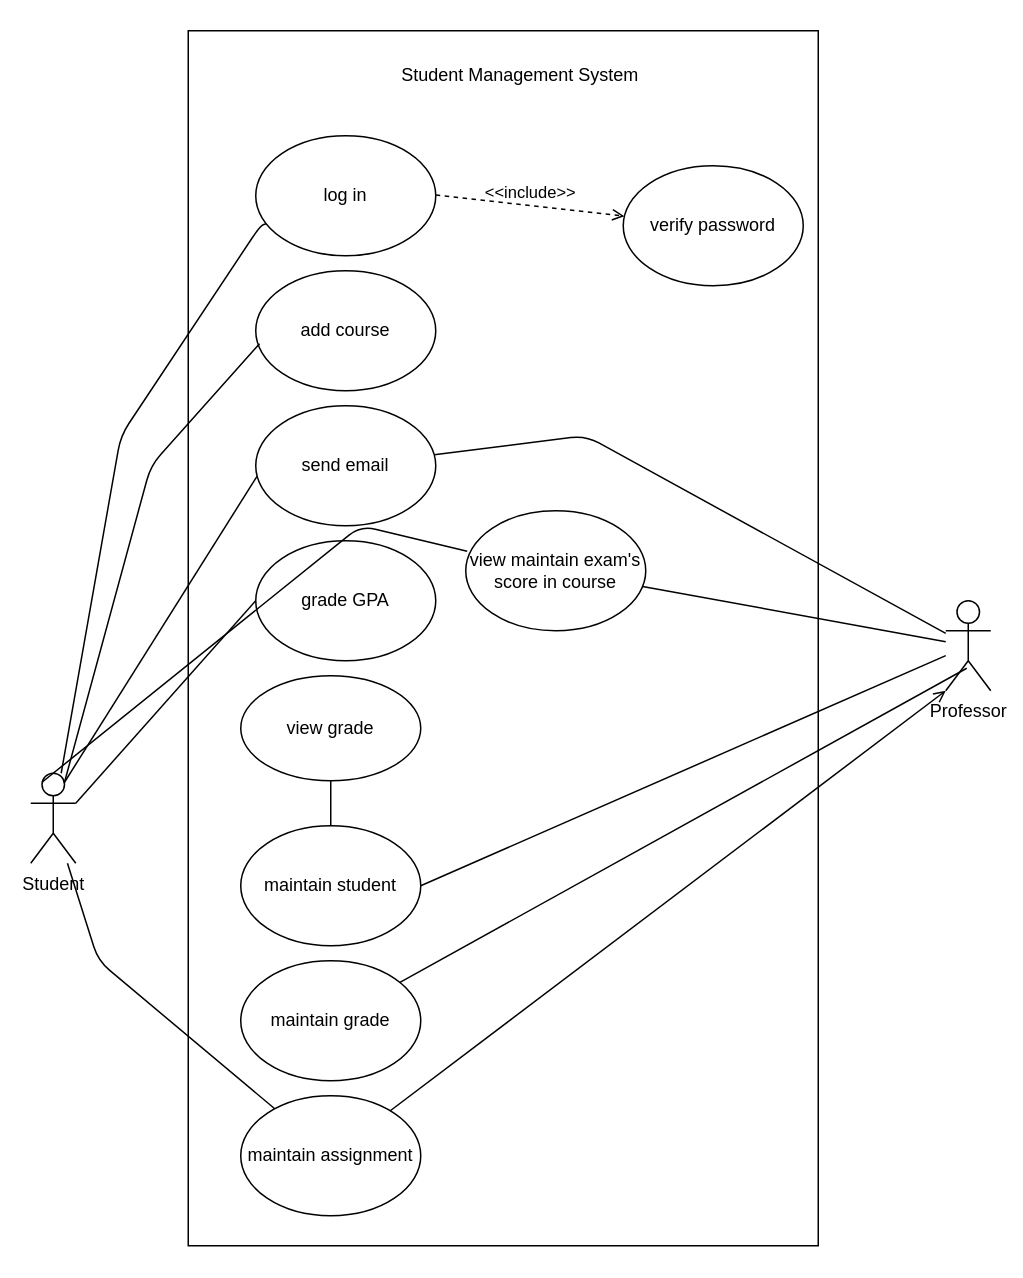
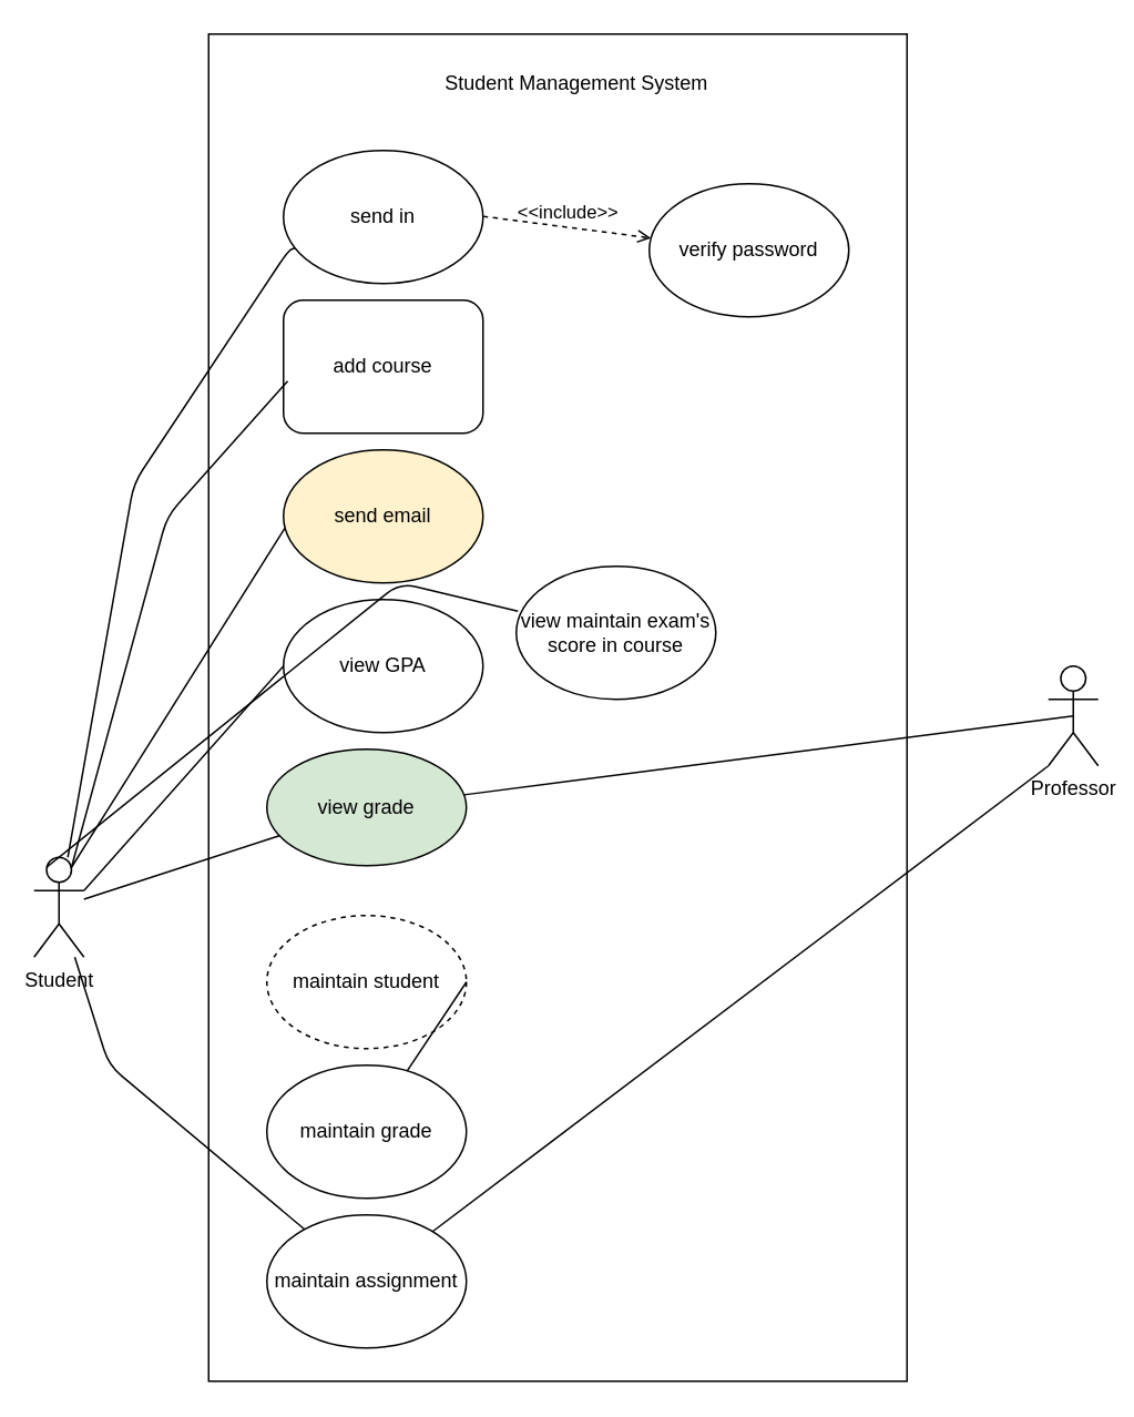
  <mxCell id="0" />
  <mxCell id="1" parent="0" />
  <mxCell id="2" value="" style="rounded=0;whiteSpace=wrap;html=1;" parent="1" vertex="1"><mxGeometry x="125" y="20" width="420" height="810" as="geometry" /></mxCell>
- <mxCell id="3" value="view grade" style="ellipse;whiteSpace=wrap;html=1;" parent="1" vertex="1"><mxGeometry x="160" y="450" width="120" height="70" as="geometry" /></mxCell>
- <mxCell id="4" value="add course" style="ellipse;whiteSpace=wrap;html=1;" parent="1" vertex="1"><mxGeometry x="170" y="180" width="120" height="80" as="geometry" /></mxCell>
- <mxCell id="5" value="send email" style="ellipse;whiteSpace=wrap;html=1;" parent="1" vertex="1"><mxGeometry x="170" y="270" width="120" height="80" as="geometry" /></mxCell>
- <mxCell id="6" value="log in" style="ellipse;whiteSpace=wrap;html=1;" parent="1" vertex="1"><mxGeometry x="170" y="90" width="120" height="80" as="geometry" /></mxCell>
+ <mxCell id="3" value="view grade" style="ellipse;whiteSpace=wrap;html=1;fillColor=#d5e8d4;" parent="1" vertex="1"><mxGeometry x="160" y="450" width="120" height="70" as="geometry" /></mxCell>
+ <mxCell id="4" value="add course" style="whiteSpace=wrap;html=1;rounded=1;" parent="1" vertex="1"><mxGeometry x="170" y="180" width="120" height="80" as="geometry" /></mxCell>
+ <mxCell id="5" value="send email" style="ellipse;whiteSpace=wrap;html=1;fillColor=#fff2cc;" parent="1" vertex="1"><mxGeometry x="170" y="270" width="120" height="80" as="geometry" /></mxCell>
+ <mxCell id="6" value="send in" style="ellipse;whiteSpace=wrap;html=1;" parent="1" vertex="1"><mxGeometry x="170" y="90" width="120" height="80" as="geometry" /></mxCell>
  <mxCell id="7" value="" style="endArrow=none;html=1;" parent="1" source="13" target="6" edge="1"><mxGeometry width="50" height="50" relative="1" as="geometry"><mxPoint x="180" y="160" as="sourcePoint" /><mxPoint x="250" y="120" as="targetPoint" /><Array as="points"><mxPoint x="80" y="290" /><mxPoint x="173" y="150" /></Array></mxGeometry></mxCell>
  <mxCell id="8" value="maintain assignment" style="ellipse;whiteSpace=wrap;html=1;" parent="1" vertex="1"><mxGeometry x="160" y="730" width="120" height="80" as="geometry" /></mxCell>
- <mxCell id="9" value="maintain student" style="ellipse;whiteSpace=wrap;html=1;" parent="1" vertex="1"><mxGeometry x="160" y="550" width="120" height="80" as="geometry" /></mxCell>
+ <mxCell id="9" value="maintain student" style="ellipse;whiteSpace=wrap;html=1;dashed=1;" parent="1" vertex="1"><mxGeometry x="160" y="550" width="120" height="80" as="geometry" /></mxCell>
  <mxCell id="10" value="Professor" style="shape=umlActor;verticalLabelPosition=bottom;labelBackgroundColor=#ffffff;verticalAlign=top;html=1;outlineConnect=0;" parent="1" vertex="1"><mxGeometry x="630" y="400" width="30" height="60" as="geometry" /></mxCell>
- <mxCell id="11" value="verify password" style="ellipse;whiteSpace=wrap;html=1;" parent="1" vertex="1"><mxGeometry x="415" y="110" width="120" height="80" as="geometry" /></mxCell>
+ <mxCell id="11" value="verify password" style="ellipse;whiteSpace=wrap;html=1;" parent="1" vertex="1"><mxGeometry x="390" y="110" width="120" height="80" as="geometry" /></mxCell>
  <mxCell id="12" value="maintain grade" style="ellipse;whiteSpace=wrap;html=1;" parent="1" vertex="1"><mxGeometry x="160" y="640" width="120" height="80" as="geometry" /></mxCell>
  <mxCell id="13" value="Student" style="shape=umlActor;verticalLabelPosition=bottom;labelBackgroundColor=#ffffff;verticalAlign=top;html=1;outlineConnect=0;" parent="1" vertex="1"><mxGeometry x="20" y="515" width="30" height="60" as="geometry" /></mxCell>
  <mxCell id="14" value="" style="endArrow=none;html=1;entryX=0.007;entryY=0.588;entryDx=0;entryDy=0;entryPerimeter=0;exitX=0.75;exitY=0.1;exitDx=0;exitDy=0;exitPerimeter=0;" parent="1" source="13" target="5" edge="1"><mxGeometry width="50" height="50" relative="1" as="geometry"><mxPoint x="150" y="265" as="sourcePoint" /><mxPoint x="200" y="215" as="targetPoint" /></mxGeometry></mxCell>
- <mxCell id="15" value="" style="endArrow=none;html=1;" parent="1" source="5" target="10" edge="1"><mxGeometry width="50" height="50" relative="1" as="geometry"><mxPoint x="410" y="350" as="sourcePoint" /><mxPoint x="460" y="300" as="targetPoint" /><Array as="points"><mxPoint x="390" y="290" /></Array></mxGeometry></mxCell>
  <mxCell id="16" value="&amp;lt;&amp;lt;include&amp;gt;&amp;gt;" style="edgeStyle=none;html=1;endArrow=open;verticalAlign=bottom;dashed=1;labelBackgroundColor=none;" parent="1" target="11" edge="1"><mxGeometry width="160" relative="1" as="geometry"><mxPoint x="290" y="129.58" as="sourcePoint" /><mxPoint x="390" y="130" as="targetPoint" /></mxGeometry></mxCell>
  <mxCell id="17" value="" style="endArrow=none;html=1;" parent="1" source="8" target="13" edge="1"><mxGeometry width="50" height="50" relative="1" as="geometry"><mxPoint x="170.269" y="422.379" as="sourcePoint" /><mxPoint x="260" y="390" as="targetPoint" /><Array as="points"><mxPoint x="65" y="640" /></Array></mxGeometry></mxCell>
  <mxCell id="18" value="" style="endArrow=none;html=1;entryX=0.021;entryY=0.608;entryDx=0;entryDy=0;entryPerimeter=0;exitX=0.75;exitY=0.1;exitDx=0;exitDy=0;exitPerimeter=0;" parent="1" source="13" target="4" edge="1"><mxGeometry width="50" height="50" relative="1" as="geometry"><mxPoint x="70" y="440" as="sourcePoint" /><mxPoint x="120" y="390" as="targetPoint" /><Array as="points"><mxPoint x="100" y="310" /></Array></mxGeometry></mxCell>
- <mxCell id="20" value="" style="endArrow=none;html=1;exitX=1;exitY=0.5;exitDx=0;exitDy=0;" parent="1" source="9" target="10" edge="1"><mxGeometry width="50" height="50" relative="1" as="geometry"><mxPoint x="510" y="540" as="sourcePoint" /><mxPoint x="560" y="490" as="targetPoint" /></mxGeometry></mxCell>
- <mxCell id="21" value="" style="endArrow=none;html=1;entryX=0.467;entryY=0.75;entryDx=0;entryDy=0;entryPerimeter=0;" parent="1" source="12" target="10" edge="1"><mxGeometry width="50" height="50" relative="1" as="geometry"><mxPoint x="510" y="550" as="sourcePoint" /><mxPoint x="610" y="490" as="targetPoint" /><Array as="points" /></mxGeometry></mxCell>
- <mxCell id="22" value="" style="endArrow=open;html=1;entryX=0;entryY=1;entryDx=0;entryDy=0;entryPerimeter=0;" parent="1" source="8" target="10" edge="1"><mxGeometry width="50" height="50" relative="1" as="geometry"><mxPoint x="520" y="550" as="sourcePoint" /><mxPoint x="570" y="500" as="targetPoint" /></mxGeometry></mxCell>
- <mxCell id="23" value="" style="endArrow=none;html=1;" parent="1" source="3" target="9" edge="1"><mxGeometry width="50" height="50" relative="1" as="geometry"><mxPoint x="320" y="490" as="sourcePoint" /><mxPoint x="360" y="450" as="targetPoint" /></mxGeometry></mxCell>
+ <mxCell id="19" value="" style="endArrow=none;html=1;" parent="1" source="3" target="13" edge="1"><mxGeometry width="50" height="50" relative="1" as="geometry"><mxPoint x="210" y="440" as="sourcePoint" /><mxPoint x="260" y="390" as="targetPoint" /></mxGeometry></mxCell>
+ <mxCell id="20" value="" style="endArrow=none;html=1;exitX=1;exitY=0.5;exitDx=0;exitDy=0;" parent="1" source="9" target="12" edge="1"><mxGeometry width="50" height="50" relative="1" as="geometry"><mxPoint x="510" y="540" as="sourcePoint" /><mxPoint x="560" y="490" as="targetPoint" /></mxGeometry></mxCell>
+ <mxCell id="22" value="" style="endArrow=none;html=1;entryX=0;entryY=1;entryDx=0;entryDy=0;entryPerimeter=0;" parent="1" source="8" target="10" edge="1"><mxGeometry width="50" height="50" relative="1" as="geometry"><mxPoint x="520" y="550" as="sourcePoint" /><mxPoint x="570" y="500" as="targetPoint" /></mxGeometry></mxCell>
+ <mxCell id="23" value="" style="endArrow=none;html=1;entryX=0.5;entryY=0.5;entryDx=0;entryDy=0;entryPerimeter=0;" parent="1" source="3" target="10" edge="1"><mxGeometry width="50" height="50" relative="1" as="geometry"><mxPoint x="320" y="490" as="sourcePoint" /><mxPoint x="360" y="450" as="targetPoint" /></mxGeometry></mxCell>
  <mxCell id="24" value="Student Management System" style="text;html=1;align=center;verticalAlign=middle;resizable=0;points=[];autosize=1;" parent="1" vertex="1"><mxGeometry x="256" y="40" width="180" height="20" as="geometry" /></mxCell>
- <mxCell id="25" value="grade GPA" style="ellipse;whiteSpace=wrap;html=1;" parent="1" vertex="1"><mxGeometry x="170" y="360" width="120" height="80" as="geometry" /></mxCell>
+ <mxCell id="25" value="view GPA" style="ellipse;whiteSpace=wrap;html=1;" parent="1" vertex="1"><mxGeometry x="170" y="360" width="120" height="80" as="geometry" /></mxCell>
  <mxCell id="26" value="" style="endArrow=none;html=1;exitX=1;exitY=0.333;exitDx=0;exitDy=0;exitPerimeter=0;" parent="1" source="13" edge="1"><mxGeometry width="50" height="50" relative="1" as="geometry"><mxPoint x="120" y="450" as="sourcePoint" /><mxPoint x="170" y="400" as="targetPoint" /></mxGeometry></mxCell>
  <mxCell id="27" value="view maintain exam's score in course" style="ellipse;whiteSpace=wrap;html=1;" parent="1" vertex="1"><mxGeometry x="310" y="340" width="120" height="80" as="geometry" /></mxCell>
- <mxCell id="28" value="" style="endArrow=none;html=1;" parent="1" source="27" target="10" edge="1"><mxGeometry width="50" height="50" relative="1" as="geometry"><mxPoint x="470" y="450" as="sourcePoint" /><mxPoint x="520" y="400" as="targetPoint" /></mxGeometry></mxCell>
  <mxCell id="29" value="" style="endArrow=none;html=1;exitX=0.25;exitY=0.1;exitDx=0;exitDy=0;exitPerimeter=0;entryX=0.008;entryY=0.338;entryDx=0;entryDy=0;entryPerimeter=0;" edge="1" parent="1" source="13" target="27"><mxGeometry width="50" height="50" relative="1" as="geometry"><mxPoint x="310" y="430" as="sourcePoint" /><mxPoint x="360" y="380" as="targetPoint" /><Array as="points"><mxPoint x="240" y="350" /></Array></mxGeometry></mxCell>
